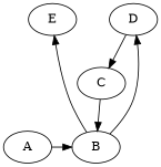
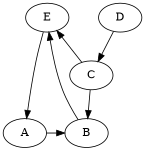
  digraph {
    fontname="DejaVu Serif"
    node [fontname="DejaVu Serif"]
    edge [fontname="DejaVu Serif"]
    D
    E
    A
    B
    C
    subgraph sub_1 {
      rank=same
      D
      E
    }
    subgraph sub_2 {
      rank=same
      A
      B
    }
    D -> C
+   E -> A
    A -> B
-   B -> D
    B -> E
+   C -> E
    C -> B
  }
